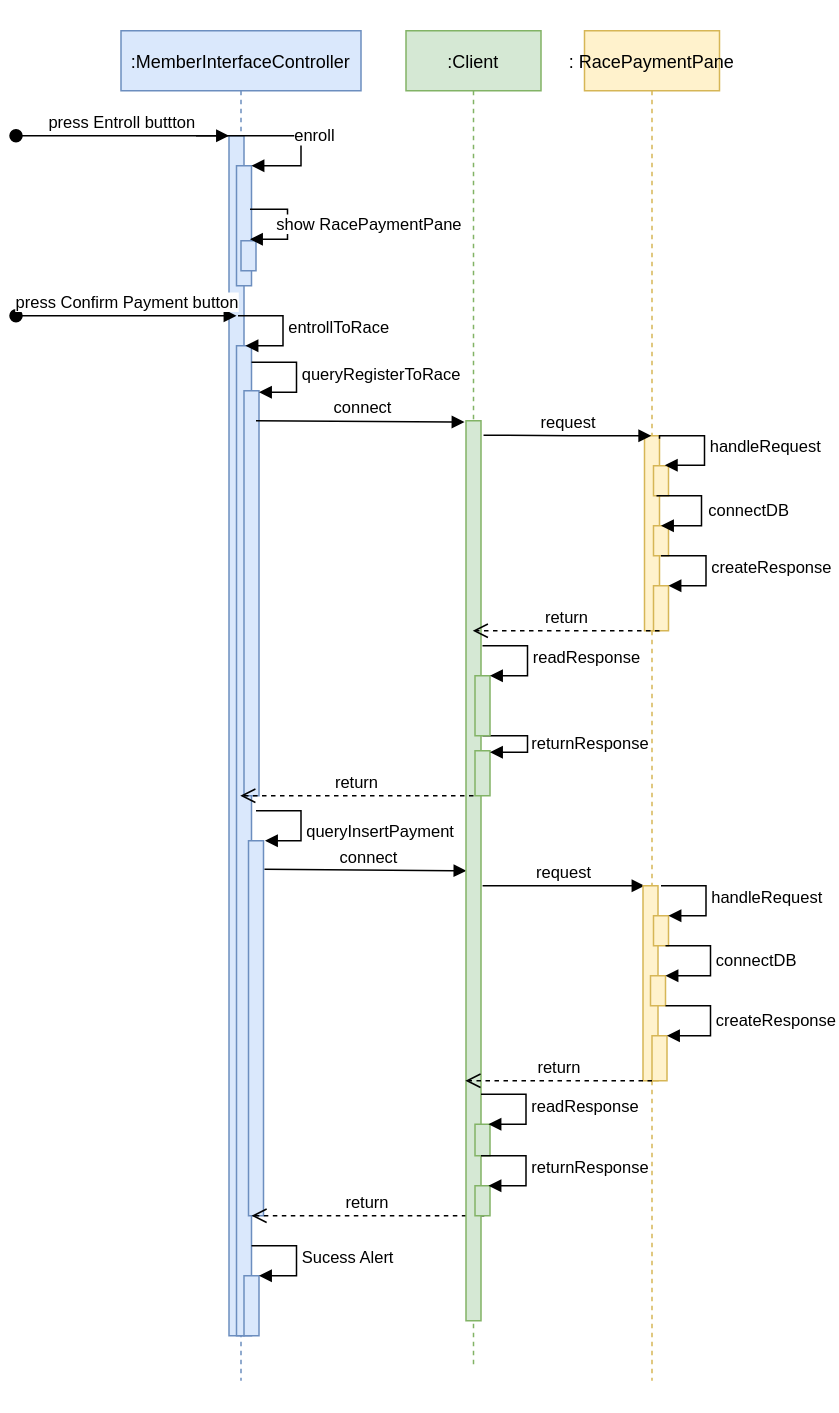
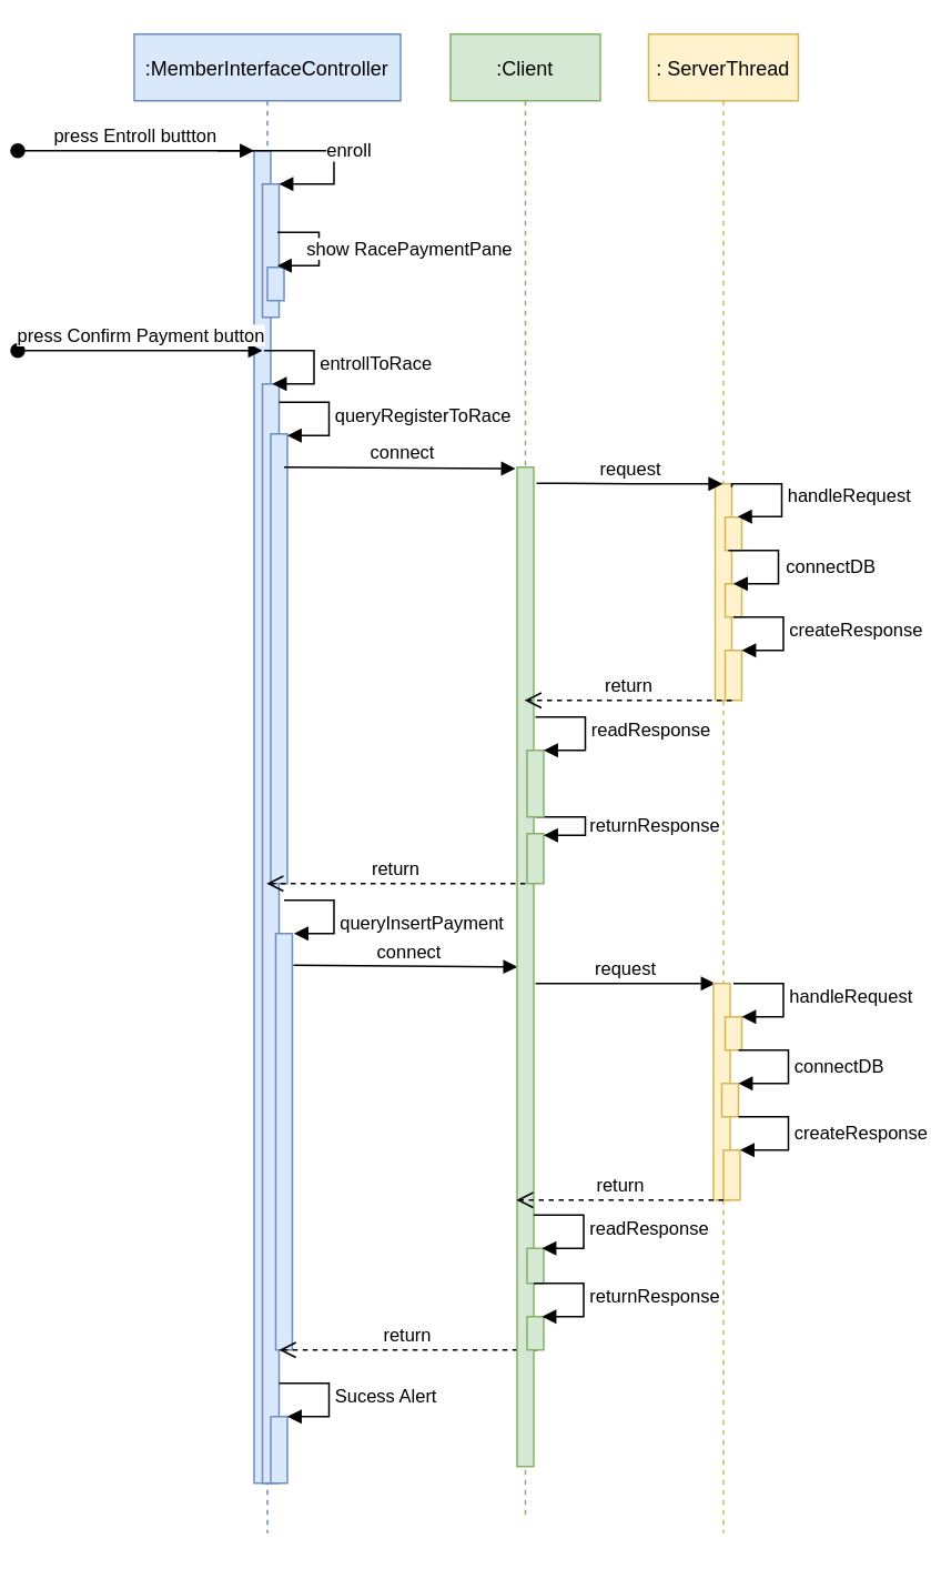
  <mxCell id="0" />
  <mxCell id="1" parent="0" />
  <mxCell id="2" value=":MemberInterfaceController" style="shape=umlLifeline;perimeter=lifelinePerimeter;container=1;collapsible=0;recursiveResize=0;rounded=0;shadow=0;strokeWidth=1;fillColor=#dae8fc;strokeColor=#6c8ebf;" parent="1" vertex="1"><mxGeometry x="20" y="20" width="160" height="900" as="geometry" /></mxCell>
  <mxCell id="3" value="" style="points=[];perimeter=orthogonalPerimeter;rounded=0;shadow=0;strokeWidth=1;fillColor=#dae8fc;strokeColor=#6c8ebf;" parent="2" vertex="1"><mxGeometry x="72" y="70" width="10" height="800" as="geometry" /></mxCell>
  <mxCell id="4" value="press Entroll buttton" style="verticalAlign=bottom;startArrow=oval;endArrow=block;startSize=8;shadow=0;strokeWidth=1;" parent="2" target="3" edge="1"><mxGeometry relative="1" as="geometry"><mxPoint x="-70" y="70" as="sourcePoint" /></mxGeometry></mxCell>
  <mxCell id="5" value="" style="html=1;points=[];perimeter=orthogonalPerimeter;fillColor=#dae8fc;strokeColor=#6c8ebf;" parent="2" vertex="1"><mxGeometry x="77" y="90" width="10" height="80" as="geometry" /></mxCell>
  <mxCell id="6" value="enroll" style="edgeStyle=orthogonalEdgeStyle;html=1;align=left;spacingLeft=2;endArrow=block;rounded=0;entryX=1;entryY=0;" parent="2" target="5" edge="1"><mxGeometry relative="1" as="geometry"><mxPoint x="50" y="70" as="sourcePoint" /><Array as="points"><mxPoint x="120" y="70" /><mxPoint x="120" y="90" /></Array></mxGeometry></mxCell>
  <mxCell id="7" value="" style="html=1;points=[];perimeter=orthogonalPerimeter;fillColor=#dae8fc;strokeColor=#6c8ebf;" parent="2" vertex="1"><mxGeometry x="80" y="140" width="10" height="20" as="geometry" /></mxCell>
  <mxCell id="8" value="show RacePaymentPane" style="edgeStyle=orthogonalEdgeStyle;html=1;align=left;spacingLeft=2;endArrow=block;rounded=0;entryX=1;entryY=0;" parent="2" edge="1"><mxGeometry x="-0.6" y="-10" relative="1" as="geometry"><mxPoint x="86" y="119" as="sourcePoint" /><Array as="points"><mxPoint x="111" y="119" /></Array><mxPoint x="86.0" y="139" as="targetPoint" /><mxPoint as="offset" /></mxGeometry></mxCell>
  <mxCell id="9" value="" style="html=1;points=[];perimeter=orthogonalPerimeter;fillColor=#dae8fc;strokeColor=#6c8ebf;" parent="2" vertex="1"><mxGeometry x="77" y="210" width="10" height="660" as="geometry" /></mxCell>
  <mxCell id="10" value="entrollToRace" style="edgeStyle=orthogonalEdgeStyle;html=1;align=left;spacingLeft=2;endArrow=block;rounded=0;entryX=1;entryY=0;" parent="2" edge="1"><mxGeometry relative="1" as="geometry"><mxPoint x="78" y="190" as="sourcePoint" /><Array as="points"><mxPoint x="108" y="190" /></Array><mxPoint x="83.0" y="210" as="targetPoint" /></mxGeometry></mxCell>
  <mxCell id="11" value="press Confirm Payment button" style="html=1;verticalAlign=bottom;startArrow=oval;startFill=1;endArrow=block;startSize=8;rounded=0;" parent="2" edge="1"><mxGeometry width="60" relative="1" as="geometry"><mxPoint x="-70" y="190" as="sourcePoint" /><mxPoint x="77" y="190" as="targetPoint" /></mxGeometry></mxCell>
  <mxCell id="12" value="" style="html=1;points=[];perimeter=orthogonalPerimeter;fillColor=#dae8fc;strokeColor=#6c8ebf;" parent="2" vertex="1"><mxGeometry x="85" y="540" width="10" height="250" as="geometry" /></mxCell>
  <mxCell id="13" value="queryInsertPayment" style="edgeStyle=orthogonalEdgeStyle;html=1;align=left;spacingLeft=2;endArrow=block;rounded=0;entryX=1;entryY=0;" parent="2" edge="1"><mxGeometry x="0.193" relative="1" as="geometry"><mxPoint x="90" y="520" as="sourcePoint" /><Array as="points"><mxPoint x="120" y="520" /><mxPoint x="120" y="540" /></Array><mxPoint as="offset" /><mxPoint x="96" y="540.0" as="targetPoint" /></mxGeometry></mxCell>
  <mxCell id="14" value="connect" style="html=1;verticalAlign=bottom;endArrow=block;rounded=0;entryX=0.503;entryY=0.411;entryDx=0;entryDy=0;entryPerimeter=0;exitX=1.067;exitY=0.076;exitDx=0;exitDy=0;exitPerimeter=0;" parent="2" edge="1" source="12"><mxGeometry x="0.025" width="80" relative="1" as="geometry"><mxPoint x="100" y="560" as="sourcePoint" /><mxPoint x="230.27" y="560" as="targetPoint" /><mxPoint as="offset" /></mxGeometry></mxCell>
  <mxCell id="15" value="return" style="html=1;verticalAlign=bottom;endArrow=open;dashed=1;endSize=8;rounded=0;" parent="2" edge="1"><mxGeometry relative="1" as="geometry"><mxPoint x="242.21" y="790" as="sourcePoint" /><mxPoint x="86.996" y="790" as="targetPoint" /><Array as="points"><mxPoint x="167.21" y="790" /></Array><mxPoint as="offset" /></mxGeometry></mxCell>
  <mxCell id="16" value="" style="html=1;points=[];perimeter=orthogonalPerimeter;fillColor=#dae8fc;strokeColor=#6c8ebf;" vertex="1" parent="2"><mxGeometry x="82" y="240" width="10" height="270" as="geometry" /></mxCell>
  <mxCell id="17" value="queryRegisterToRace" style="edgeStyle=orthogonalEdgeStyle;html=1;align=left;spacingLeft=2;endArrow=block;rounded=0;entryX=1;entryY=0;" edge="1" parent="2"><mxGeometry relative="1" as="geometry"><mxPoint x="87" y="221" as="sourcePoint" /><Array as="points"><mxPoint x="117" y="221" /></Array><mxPoint x="92" y="241" as="targetPoint" /></mxGeometry></mxCell>
  <mxCell id="18" value="" style="html=1;points=[];perimeter=orthogonalPerimeter;fillColor=#dae8fc;strokeColor=#6c8ebf;" vertex="1" parent="2"><mxGeometry x="82" y="830" width="10" height="40" as="geometry" /></mxCell>
  <mxCell id="19" value="Sucess Alert" style="edgeStyle=orthogonalEdgeStyle;html=1;align=left;spacingLeft=2;endArrow=block;rounded=0;entryX=1;entryY=0;" edge="1" target="18" parent="2"><mxGeometry relative="1" as="geometry"><mxPoint x="87" y="810" as="sourcePoint" /><Array as="points"><mxPoint x="117" y="810" /></Array></mxGeometry></mxCell>
  <mxCell id="20" value=":Client" style="shape=umlLifeline;perimeter=lifelinePerimeter;container=1;collapsible=0;recursiveResize=0;rounded=0;shadow=0;strokeWidth=1;fillColor=#d5e8d4;strokeColor=#82b366;" parent="1" vertex="1"><mxGeometry x="210" y="20" width="90" height="890" as="geometry" /></mxCell>
  <mxCell id="21" value="" style="points=[];perimeter=orthogonalPerimeter;rounded=0;shadow=0;strokeWidth=1;fillColor=#d5e8d4;strokeColor=#82b366;" parent="20" vertex="1"><mxGeometry x="40" y="260" width="10" height="600" as="geometry" /></mxCell>
  <mxCell id="22" value="" style="html=1;points=[];perimeter=orthogonalPerimeter;fillColor=#d5e8d4;strokeColor=#82b366;" parent="20" vertex="1"><mxGeometry x="46" y="480" width="10" height="30" as="geometry" /></mxCell>
  <mxCell id="23" value="returnResponse" style="edgeStyle=orthogonalEdgeStyle;html=1;align=left;spacingLeft=2;endArrow=block;rounded=0;entryX=1;entryY=0;" parent="20" edge="1"><mxGeometry x="0.066" y="-1" relative="1" as="geometry"><mxPoint x="51" y="470" as="sourcePoint" /><Array as="points"><mxPoint x="81" y="470" /></Array><mxPoint x="56" y="481" as="targetPoint" /><mxPoint as="offset" /></mxGeometry></mxCell>
  <mxCell id="24" value="" style="html=1;points=[];perimeter=orthogonalPerimeter;fillColor=#d5e8d4;strokeColor=#82b366;" parent="20" vertex="1"><mxGeometry x="46" y="430" width="10" height="40" as="geometry" /></mxCell>
  <mxCell id="25" value="readResponse" style="edgeStyle=orthogonalEdgeStyle;html=1;align=left;spacingLeft=2;endArrow=block;rounded=0;entryX=1;entryY=0;" parent="20" target="24" edge="1"><mxGeometry relative="1" as="geometry"><mxPoint x="51" y="410" as="sourcePoint" /><Array as="points"><mxPoint x="81" y="410" /></Array></mxGeometry></mxCell>
  <mxCell id="26" value="" style="html=1;points=[];perimeter=orthogonalPerimeter;fillColor=#d5e8d4;strokeColor=#82b366;" parent="20" vertex="1"><mxGeometry x="46" y="729" width="10" height="21" as="geometry" /></mxCell>
  <mxCell id="27" value="readResponse" style="edgeStyle=orthogonalEdgeStyle;html=1;align=left;spacingLeft=2;endArrow=block;rounded=0;entryX=1;entryY=0;" parent="20" edge="1"><mxGeometry relative="1" as="geometry"><mxPoint x="50" y="709" as="sourcePoint" /><Array as="points"><mxPoint x="80" y="709" /></Array><mxPoint x="55" y="729" as="targetPoint" /></mxGeometry></mxCell>
  <mxCell id="28" value="" style="html=1;points=[];perimeter=orthogonalPerimeter;fillColor=#d5e8d4;strokeColor=#82b366;" parent="20" vertex="1"><mxGeometry x="46" y="770" width="10" height="20" as="geometry" /></mxCell>
  <mxCell id="29" value="returnResponse" style="edgeStyle=orthogonalEdgeStyle;html=1;align=left;spacingLeft=2;endArrow=block;rounded=0;entryX=1;entryY=0;" parent="20" edge="1"><mxGeometry relative="1" as="geometry"><mxPoint x="50" y="750" as="sourcePoint" /><Array as="points"><mxPoint x="80" y="750" /></Array><mxPoint x="55" y="770" as="targetPoint" /></mxGeometry></mxCell>
- <mxCell id="30" value=": RacePaymentPane" style="shape=umlLifeline;perimeter=lifelinePerimeter;container=1;collapsible=0;recursiveResize=0;rounded=0;shadow=0;strokeWidth=1;fillColor=#fff2cc;strokeColor=#d6b656;" parent="1" vertex="1"><mxGeometry x="329" y="20" width="90" height="900" as="geometry" /></mxCell>
+ <mxCell id="30" value=": ServerThread" style="shape=umlLifeline;perimeter=lifelinePerimeter;container=1;collapsible=0;recursiveResize=0;rounded=0;shadow=0;strokeWidth=1;fillColor=#fff2cc;strokeColor=#d6b656;" parent="1" vertex="1"><mxGeometry x="329" y="20" width="90" height="900" as="geometry" /></mxCell>
  <mxCell id="31" value="" style="points=[];perimeter=orthogonalPerimeter;rounded=0;shadow=0;strokeWidth=1;fillColor=#fff2cc;strokeColor=#d6b656;" parent="30" vertex="1"><mxGeometry x="40" y="270" width="10" height="130" as="geometry" /></mxCell>
  <mxCell id="32" value="" style="html=1;points=[];perimeter=orthogonalPerimeter;fillColor=#fff2cc;strokeColor=#d6b656;" parent="30" vertex="1"><mxGeometry x="46" y="290" width="10" height="20" as="geometry" /></mxCell>
  <mxCell id="33" value="handleRequest" style="edgeStyle=orthogonalEdgeStyle;html=1;align=left;spacingLeft=2;endArrow=block;rounded=0;entryX=0.855;entryY=-0.057;entryDx=0;entryDy=0;entryPerimeter=0;" parent="30" edge="1"><mxGeometry relative="1" as="geometry"><mxPoint x="50" y="271.97" as="sourcePoint" /><Array as="points"><mxPoint x="50" y="269.97" /><mxPoint x="80" y="269.97" /><mxPoint x="80" y="289.97" /></Array><mxPoint x="53.55" y="289.69" as="targetPoint" /></mxGeometry></mxCell>
  <mxCell id="34" value="" style="html=1;points=[];perimeter=orthogonalPerimeter;fillColor=#fff2cc;strokeColor=#d6b656;" parent="30" vertex="1"><mxGeometry x="46" y="330" width="10" height="20" as="geometry" /></mxCell>
  <mxCell id="35" value="connectDB" style="edgeStyle=orthogonalEdgeStyle;html=1;align=left;spacingLeft=2;endArrow=block;rounded=0;entryX=1;entryY=0;" parent="30" edge="1"><mxGeometry x="0.039" y="1" relative="1" as="geometry"><mxPoint x="48" y="310" as="sourcePoint" /><Array as="points"><mxPoint x="78" y="310" /></Array><mxPoint x="51" y="330" as="targetPoint" /><mxPoint as="offset" /></mxGeometry></mxCell>
  <mxCell id="36" value="" style="html=1;points=[];perimeter=orthogonalPerimeter;fillColor=#fff2cc;strokeColor=#d6b656;" parent="30" vertex="1"><mxGeometry x="46" y="370" width="10" height="30" as="geometry" /></mxCell>
  <mxCell id="37" value="createResponse" style="edgeStyle=orthogonalEdgeStyle;html=1;align=left;spacingLeft=2;endArrow=block;rounded=0;entryX=1;entryY=0;" parent="30" target="36" edge="1"><mxGeometry relative="1" as="geometry"><mxPoint x="51" y="350" as="sourcePoint" /><Array as="points"><mxPoint x="81" y="350" /></Array></mxGeometry></mxCell>
  <mxCell id="38" value="return" style="html=1;verticalAlign=bottom;endArrow=open;dashed=1;endSize=8;rounded=0;" parent="30" target="20" edge="1"><mxGeometry relative="1" as="geometry"><mxPoint x="50" y="400" as="sourcePoint" /><mxPoint x="-30" y="400" as="targetPoint" /></mxGeometry></mxCell>
  <mxCell id="39" value="request" style="html=1;verticalAlign=bottom;endArrow=block;rounded=0;exitX=1.157;exitY=0.05;exitDx=0;exitDy=0;exitPerimeter=0;" parent="30" edge="1"><mxGeometry width="80" relative="1" as="geometry"><mxPoint x="-67.93" y="570" as="sourcePoint" /><mxPoint x="40" y="570" as="targetPoint" /></mxGeometry></mxCell>
  <mxCell id="40" value="" style="points=[];perimeter=orthogonalPerimeter;rounded=0;shadow=0;strokeWidth=1;fillColor=#fff2cc;strokeColor=#d6b656;" parent="30" vertex="1"><mxGeometry x="39" y="570" width="10" height="130" as="geometry" /></mxCell>
  <mxCell id="41" value="" style="html=1;points=[];perimeter=orthogonalPerimeter;fillColor=#fff2cc;strokeColor=#d6b656;" parent="30" vertex="1"><mxGeometry x="46" y="590" width="10" height="20" as="geometry" /></mxCell>
  <mxCell id="42" value="handleRequest" style="edgeStyle=orthogonalEdgeStyle;html=1;align=left;spacingLeft=2;endArrow=block;rounded=0;entryX=1;entryY=0;" parent="30" target="41" edge="1"><mxGeometry relative="1" as="geometry"><mxPoint x="51" y="570" as="sourcePoint" /><Array as="points"><mxPoint x="81" y="570" /></Array></mxGeometry></mxCell>
  <mxCell id="43" value="" style="html=1;points=[];perimeter=orthogonalPerimeter;fillColor=#fff2cc;strokeColor=#d6b656;" parent="30" vertex="1"><mxGeometry x="44" y="630" width="10" height="20" as="geometry" /></mxCell>
  <mxCell id="44" value="connectDB" style="edgeStyle=orthogonalEdgeStyle;html=1;align=left;spacingLeft=2;endArrow=block;rounded=0;entryX=1;entryY=0;" parent="30" target="43" edge="1"><mxGeometry relative="1" as="geometry"><mxPoint x="54" y="610" as="sourcePoint" /><Array as="points"><mxPoint x="84" y="610" /></Array></mxGeometry></mxCell>
  <mxCell id="45" value="" style="html=1;points=[];perimeter=orthogonalPerimeter;fillColor=#fff2cc;strokeColor=#d6b656;" parent="30" vertex="1"><mxGeometry x="45" y="670" width="10" height="30" as="geometry" /></mxCell>
  <mxCell id="46" value="createResponse" style="edgeStyle=orthogonalEdgeStyle;html=1;align=left;spacingLeft=2;endArrow=block;rounded=0;entryX=1;entryY=0;" parent="30" target="45" edge="1"><mxGeometry relative="1" as="geometry"><mxPoint x="54" y="650" as="sourcePoint" /><Array as="points"><mxPoint x="84" y="650" /></Array></mxGeometry></mxCell>
  <mxCell id="47" value="return" style="html=1;verticalAlign=bottom;endArrow=open;dashed=1;endSize=8;rounded=0;" parent="30" edge="1"><mxGeometry relative="1" as="geometry"><mxPoint x="45" y="700" as="sourcePoint" /><mxPoint x="-79.409" y="700" as="targetPoint" /></mxGeometry></mxCell>
  <mxCell id="48" value="request" style="html=1;verticalAlign=bottom;endArrow=block;rounded=0;exitX=1.17;exitY=0.016;exitDx=0;exitDy=0;exitPerimeter=0;" parent="1" source="21" target="30" edge="1"><mxGeometry width="80" relative="1" as="geometry"><mxPoint x="260" y="340" as="sourcePoint" /><mxPoint x="340" y="340" as="targetPoint" /><Array as="points"><mxPoint x="320" y="290" /></Array></mxGeometry></mxCell>
  <mxCell id="49" value="return" style="html=1;verticalAlign=bottom;endArrow=open;dashed=1;endSize=8;rounded=0;" parent="1" target="2" edge="1"><mxGeometry relative="1" as="geometry"><mxPoint x="255" y="530" as="sourcePoint" /><mxPoint x="110" y="570" as="targetPoint" /><Array as="points"><mxPoint x="180" y="530" /></Array><mxPoint as="offset" /></mxGeometry></mxCell>
  <mxCell id="50" value="connect" style="html=1;verticalAlign=bottom;endArrow=block;rounded=0;entryX=-0.1;entryY=0.017;entryDx=0;entryDy=0;entryPerimeter=0;" parent="1" edge="1"><mxGeometry x="0.025" width="80" relative="1" as="geometry"><mxPoint x="110" y="280" as="sourcePoint" /><mxPoint x="249" y="280.88" as="targetPoint" /><mxPoint as="offset" /></mxGeometry></mxCell>
